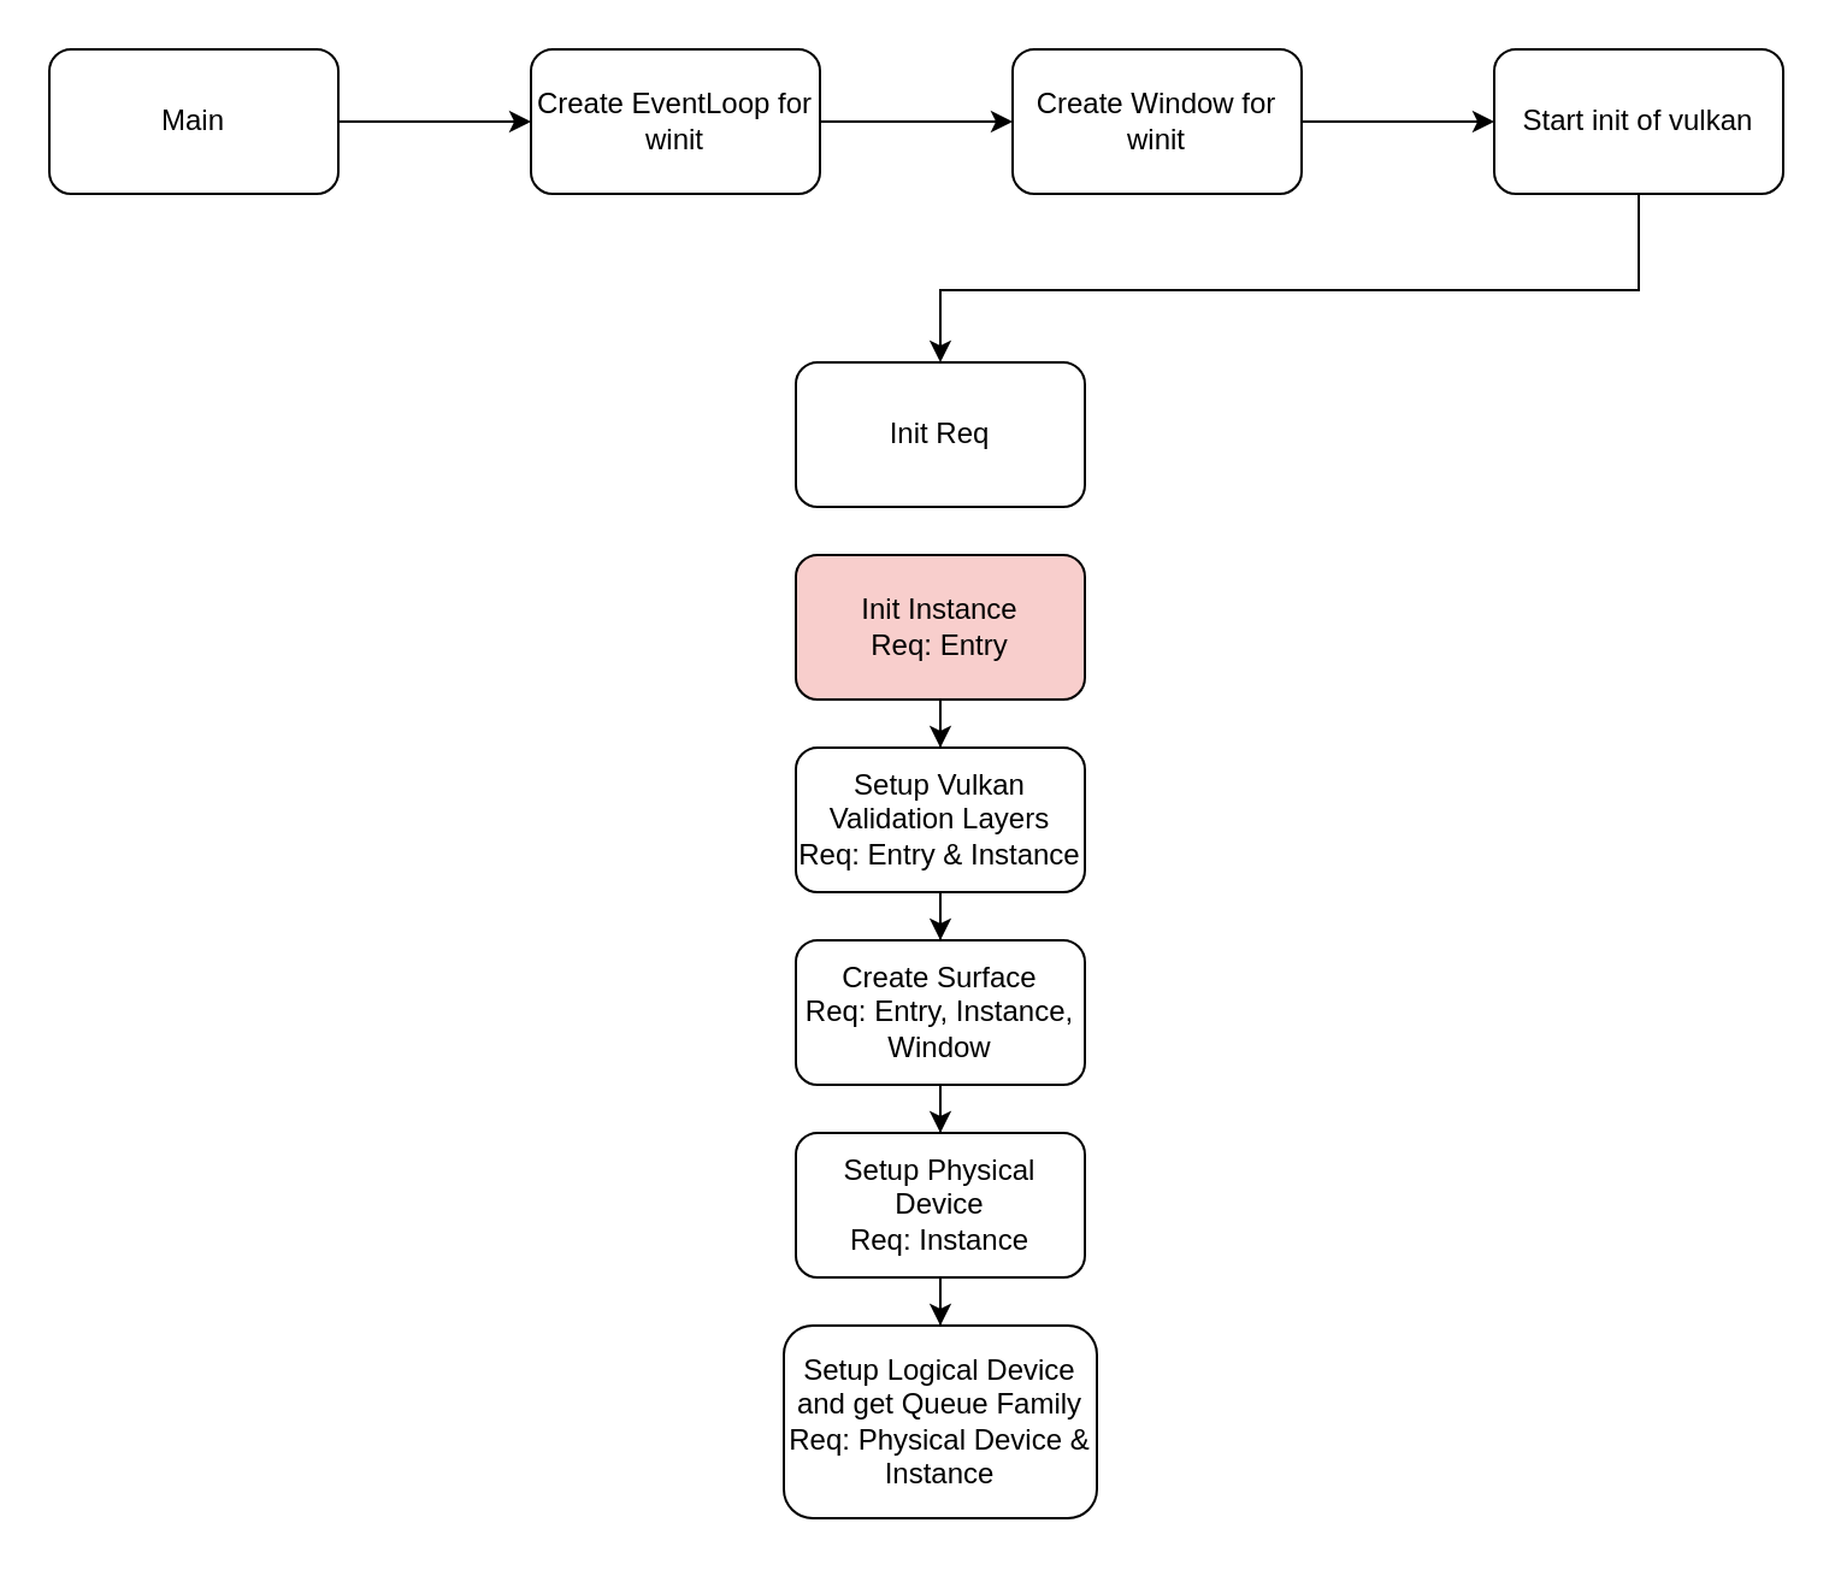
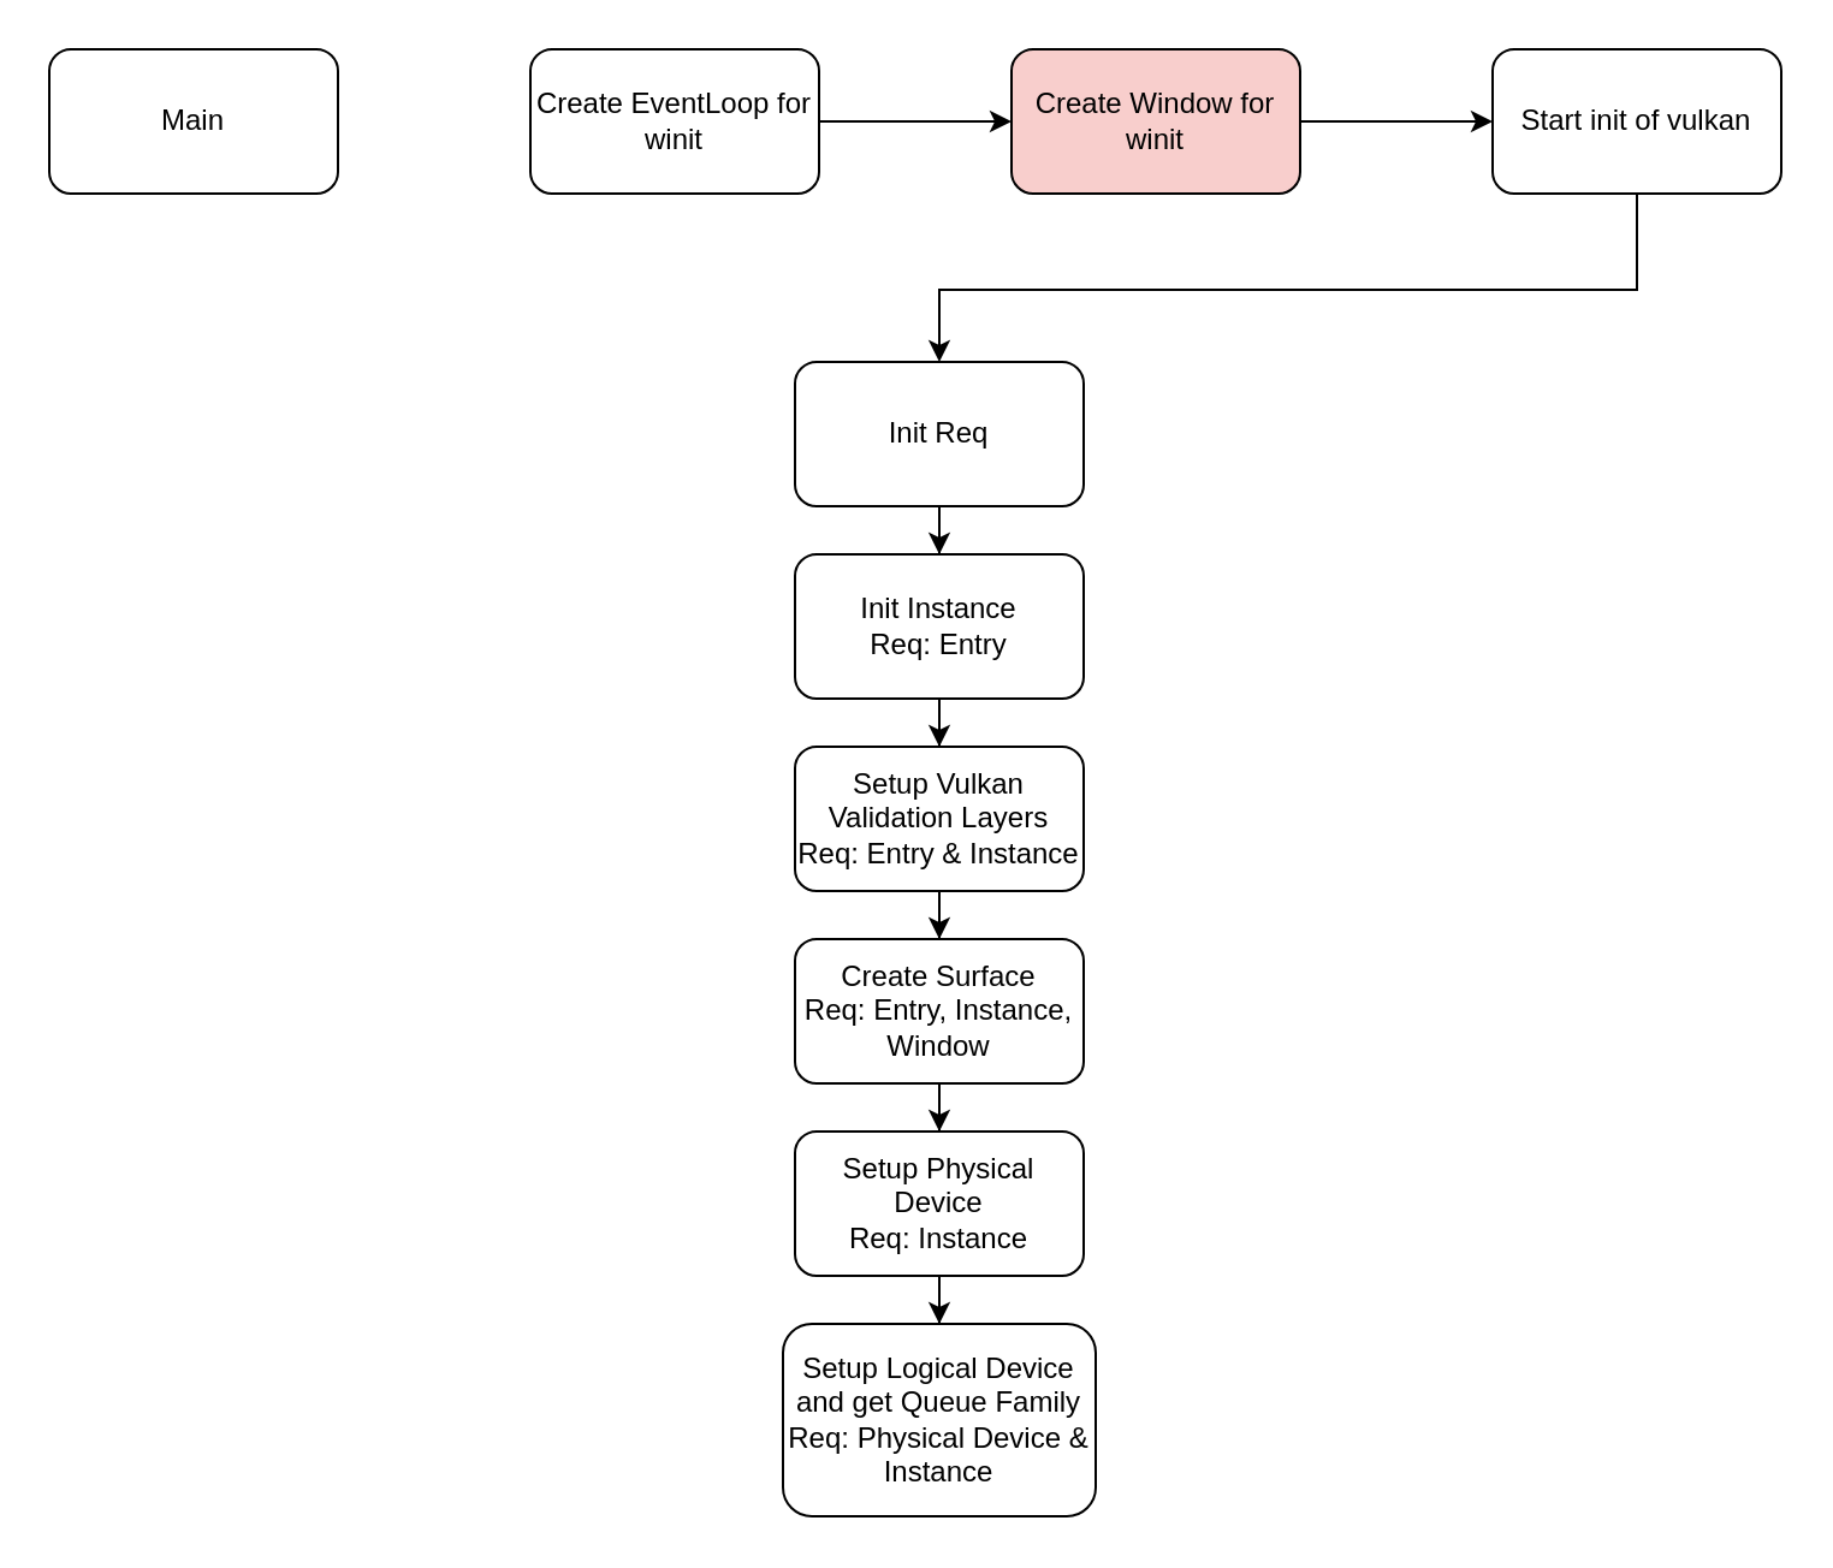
  <mxCell id="0" />
  <mxCell id="1" parent="0" />
- <mxCell id="2" value="" style="edgeStyle=orthogonalEdgeStyle;rounded=0;orthogonalLoop=1;jettySize=auto;html=1;" edge="1" parent="1" source="3" target="5"><mxGeometry relative="1" as="geometry" /></mxCell>
  <mxCell id="3" value="Main" style="rounded=1;whiteSpace=wrap;html=1;" vertex="1" parent="1"><mxGeometry x="20" y="20" width="120" height="60" as="geometry" /></mxCell>
  <mxCell id="4" value="" style="edgeStyle=orthogonalEdgeStyle;rounded=0;orthogonalLoop=1;jettySize=auto;html=1;" edge="1" parent="1" source="5" target="7"><mxGeometry relative="1" as="geometry" /></mxCell>
  <mxCell id="5" value="Create EventLoop for winit" style="whiteSpace=wrap;html=1;rounded=1;" vertex="1" parent="1"><mxGeometry x="220" y="20" width="120" height="60" as="geometry" /></mxCell>
  <mxCell id="6" value="" style="edgeStyle=orthogonalEdgeStyle;rounded=0;orthogonalLoop=1;jettySize=auto;html=1;" edge="1" parent="1" source="7" target="9"><mxGeometry relative="1" as="geometry" /></mxCell>
- <mxCell id="7" value="Create Window for winit" style="whiteSpace=wrap;html=1;rounded=1;" vertex="1" parent="1"><mxGeometry x="420" y="20" width="120" height="60" as="geometry" /></mxCell>
+ <mxCell id="7" value="Create Window for winit" style="whiteSpace=wrap;html=1;rounded=1;fillColor=#f8cecc;" vertex="1" parent="1"><mxGeometry x="420" y="20" width="120" height="60" as="geometry" /></mxCell>
  <mxCell id="8" value="" style="edgeStyle=orthogonalEdgeStyle;rounded=0;orthogonalLoop=1;jettySize=auto;html=1;" edge="1" parent="1" source="9" target="11"><mxGeometry relative="1" as="geometry"><Array as="points"><mxPoint x="680" y="120" /><mxPoint x="390" y="120" /></Array></mxGeometry></mxCell>
  <mxCell id="9" value="Start init of vulkan " style="whiteSpace=wrap;html=1;rounded=1;" vertex="1" parent="1"><mxGeometry x="620" y="20" width="120" height="60" as="geometry" /></mxCell>
+ <mxCell id="10" value="" style="edgeStyle=orthogonalEdgeStyle;rounded=0;orthogonalLoop=1;jettySize=auto;html=1;" edge="1" parent="1" source="11" target="13"><mxGeometry relative="1" as="geometry" /></mxCell>
  <mxCell id="11" value="&lt;div&gt;Init Req&lt;/div&gt;" style="whiteSpace=wrap;html=1;rounded=1;" vertex="1" parent="1"><mxGeometry x="330" y="150" width="120" height="60" as="geometry" /></mxCell>
  <mxCell id="12" value="" style="edgeStyle=orthogonalEdgeStyle;rounded=0;orthogonalLoop=1;jettySize=auto;html=1;" edge="1" parent="1" source="13" target="15"><mxGeometry relative="1" as="geometry" /></mxCell>
- <mxCell id="13" value="&lt;div&gt;Init Instance&lt;/div&gt;&lt;div&gt;Req: Entry&lt;br&gt;&lt;/div&gt;" style="whiteSpace=wrap;html=1;rounded=1;fillColor=#f8cecc;" vertex="1" parent="1"><mxGeometry x="330" y="230" width="120" height="60" as="geometry" /></mxCell>
+ <mxCell id="13" value="&lt;div&gt;Init Instance&lt;/div&gt;&lt;div&gt;Req: Entry&lt;br&gt;&lt;/div&gt;" style="whiteSpace=wrap;html=1;rounded=1;" vertex="1" parent="1"><mxGeometry x="330" y="230" width="120" height="60" as="geometry" /></mxCell>
  <mxCell id="14" value="" style="edgeStyle=orthogonalEdgeStyle;rounded=0;orthogonalLoop=1;jettySize=auto;html=1;" edge="1" parent="1" source="15" target="17"><mxGeometry relative="1" as="geometry" /></mxCell>
  <mxCell id="15" value="&lt;div&gt;Setup Vulkan Validation Layers&lt;/div&gt;&lt;div&gt;Req: Entry &amp;amp; Instance&lt;br&gt;&lt;/div&gt;" style="whiteSpace=wrap;html=1;rounded=1;" vertex="1" parent="1"><mxGeometry x="330" y="310" width="120" height="60" as="geometry" /></mxCell>
  <mxCell id="16" value="" style="edgeStyle=orthogonalEdgeStyle;rounded=0;orthogonalLoop=1;jettySize=auto;html=1;" edge="1" parent="1" source="17" target="19"><mxGeometry relative="1" as="geometry" /></mxCell>
  <mxCell id="17" value="&lt;div&gt;Create Surface&lt;/div&gt;&lt;div&gt;Req: Entry, Instance, Window&lt;br&gt;&lt;/div&gt;" style="whiteSpace=wrap;html=1;rounded=1;" vertex="1" parent="1"><mxGeometry x="330" y="390" width="120" height="60" as="geometry" /></mxCell>
  <mxCell id="18" value="" style="edgeStyle=orthogonalEdgeStyle;rounded=0;orthogonalLoop=1;jettySize=auto;html=1;" edge="1" parent="1" source="19" target="20"><mxGeometry relative="1" as="geometry" /></mxCell>
  <mxCell id="19" value="&lt;div&gt;Setup Physical Device&lt;/div&gt;&lt;div&gt;Req: Instance&lt;br&gt;&lt;/div&gt;" style="whiteSpace=wrap;html=1;rounded=1;" vertex="1" parent="1"><mxGeometry x="330" y="470" width="120" height="60" as="geometry" /></mxCell>
  <mxCell id="20" value="&lt;div&gt;Setup Logical Device and get Queue Family&lt;br&gt;&lt;/div&gt;&lt;div&gt;Req: Physical Device &amp;amp; Instance&lt;br&gt;&lt;/div&gt;" style="whiteSpace=wrap;html=1;rounded=1;" vertex="1" parent="1"><mxGeometry x="325" y="550" width="130" height="80" as="geometry" /></mxCell>
